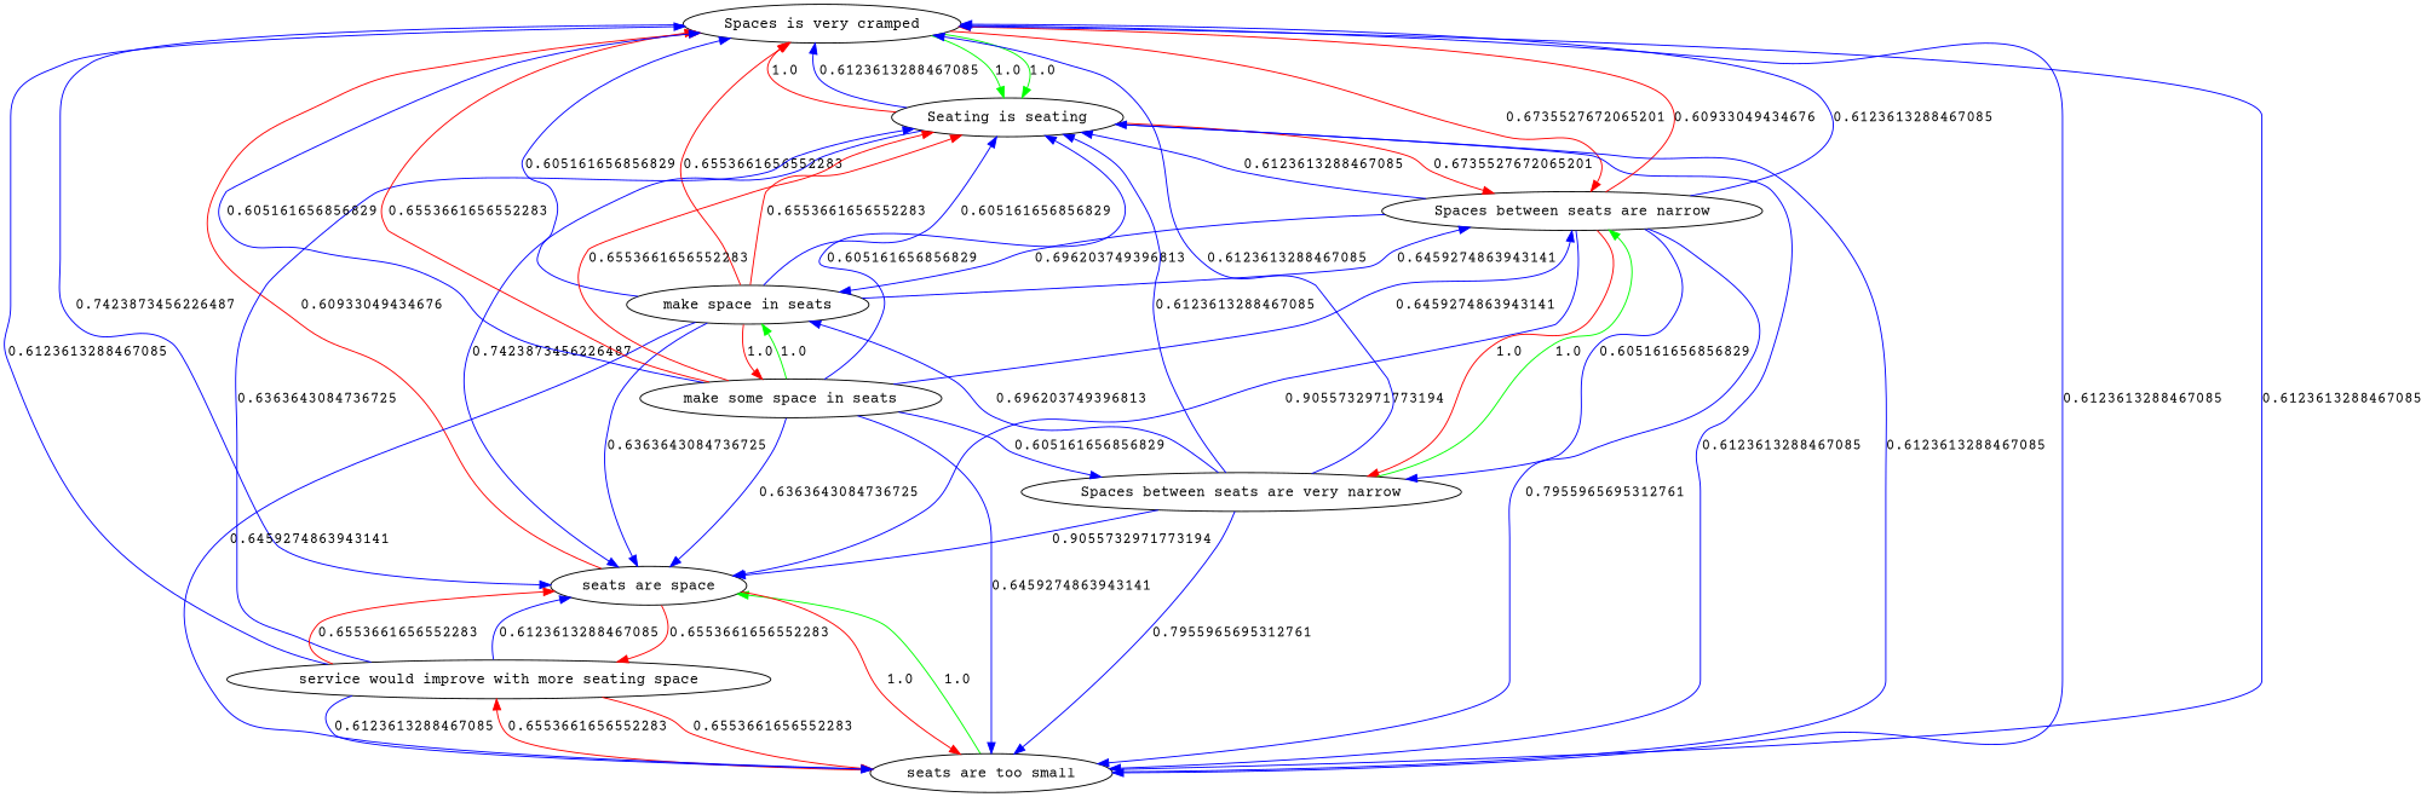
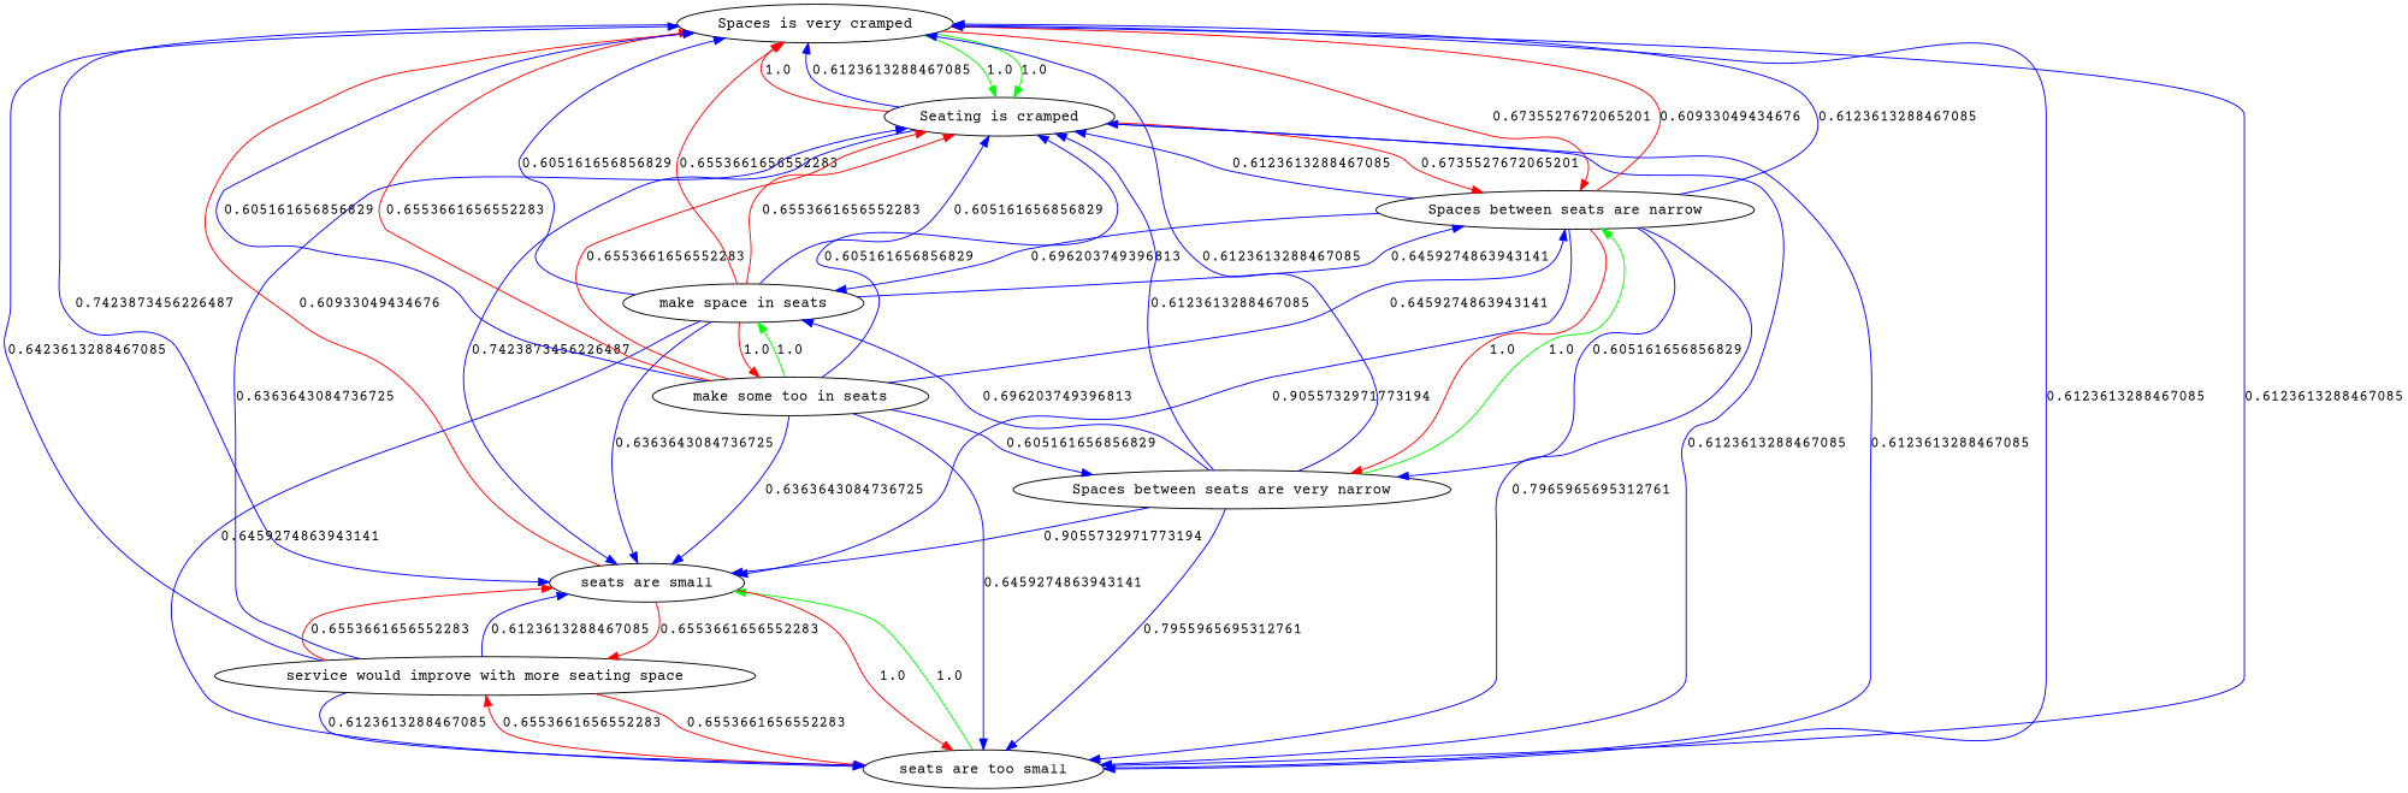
  digraph {
    fontname="Courier Prime"
    node [fontname="Courier Prime"]
    edge [color=blue fontname="Courier Prime"]
    n1 [label="Spaces is very cramped"]
-   "Seating is cramped" [label="Seating is seating"]
+   "Seating is cramped"
    "Spaces between seats are narrow"
    "seats are too small"
-   "seats are small" [label="seats are space"]
+   "seats are small"
    "Spaces between seats are very narrow"
    "make space in seats"
    "service would improve with more seating space"
-   "make some space in seats"
+   "make some space in seats" [label="make some too in seats"]
    n1 -> "Seating is cramped" [color=green label=1.0]
    n1 -> "Seating is cramped" [color=green label=1.0]
    n1 -> "Spaces between seats are narrow" [color=red label=0.6735527672065201]
    n1 -> "seats are too small" [label=0.6123613288467085]
    n1 -> "seats are small" [label=0.7423873456226487]
    "Seating is cramped" -> n1 [color=red label=1.0]
    "Seating is cramped" -> n1 [label=0.6123613288467085]
    "Seating is cramped" -> "Spaces between seats are narrow" [color=red label=0.6735527672065201]
    "Seating is cramped" -> "seats are too small" [label=0.6123613288467085]
    "Seating is cramped" -> "seats are small" [label=0.7423873456226487]
    "Spaces between seats are narrow" -> n1 [color=red label=0.60933049434676]
    "Spaces between seats are narrow" -> n1 [label=0.6123613288467085]
    "Spaces between seats are narrow" -> "Seating is cramped" [label=0.6123613288467085]
-   "Spaces between seats are narrow" -> "seats are too small" [label=0.7955965695312761]
+   "Spaces between seats are narrow" -> "seats are too small" [label=0.7965965695312761]
    "Spaces between seats are narrow" -> "seats are small" [label=0.9055732971773194]
    "Spaces between seats are narrow" -> "Spaces between seats are very narrow" [color=red label=1.0]
    "Spaces between seats are narrow" -> "Spaces between seats are very narrow" [label=0.605161656856829]
    "Spaces between seats are narrow" -> "make space in seats" [label=0.696203749396813]
    "seats are too small" -> n1 [label=0.6123613288467085]
    "seats are too small" -> "Seating is cramped" [label=0.6123613288467085]
    "seats are too small" -> "seats are small" [color=green label=1.0]
    "seats are too small" -> "service would improve with more seating space" [color=red label=0.6553661656552283]
    "seats are small" -> n1 [color=red label=0.60933049434676]
    "seats are small" -> "seats are too small" [color=red label=1.0]
    "seats are small" -> "service would improve with more seating space" [color=red label=0.6553661656552283]
    "Spaces between seats are very narrow" -> n1 [label=0.6123613288467085]
    "Spaces between seats are very narrow" -> "Seating is cramped" [label=0.6123613288467085]
    "Spaces between seats are very narrow" -> "Spaces between seats are narrow" [color=green label=1.0]
    "Spaces between seats are very narrow" -> "seats are too small" [label=0.7955965695312761]
    "Spaces between seats are very narrow" -> "seats are small" [label=0.9055732971773194]
    "Spaces between seats are very narrow" -> "make space in seats" [label=0.696203749396813]
    "make space in seats" -> n1 [color=red label=0.6553661656552283]
    "make space in seats" -> n1 [label=0.605161656856829]
    "make space in seats" -> "Seating is cramped" [color=red label=0.6553661656552283]
    "make space in seats" -> "Seating is cramped" [label=0.605161656856829]
    "make space in seats" -> "Spaces between seats are narrow" [label=0.6459274863943141]
    "make space in seats" -> "seats are too small" [label=0.6459274863943141]
    "make space in seats" -> "seats are small" [label=0.6363643084736725]
    "make space in seats" -> "make some space in seats" [color=red label=1.0]
-   "service would improve with more seating space" -> n1 [label=0.6123613288467085]
+   "service would improve with more seating space" -> n1 [label=0.6423613288467085]
    "service would improve with more seating space" -> "Seating is cramped" [label=0.6363643084736725]
    "service would improve with more seating space" -> "seats are too small" [color=red label=0.6553661656552283]
    "service would improve with more seating space" -> "seats are too small" [label=0.6123613288467085]
    "service would improve with more seating space" -> "seats are small" [color=red label=0.6553661656552283]
    "service would improve with more seating space" -> "seats are small" [label=0.6123613288467085]
    "make some space in seats" -> n1 [color=red label=0.6553661656552283]
    "make some space in seats" -> n1 [label=0.605161656856829]
    "make some space in seats" -> "Seating is cramped" [color=red label=0.6553661656552283]
    "make some space in seats" -> "Seating is cramped" [label=0.605161656856829]
    "make some space in seats" -> "Spaces between seats are narrow" [label=0.6459274863943141]
    "make some space in seats" -> "seats are too small" [label=0.6459274863943141]
    "make some space in seats" -> "seats are small" [label=0.6363643084736725]
    "make some space in seats" -> "Spaces between seats are very narrow" [label=0.605161656856829]
    "make some space in seats" -> "make space in seats" [color=green label=1.0]
  }
